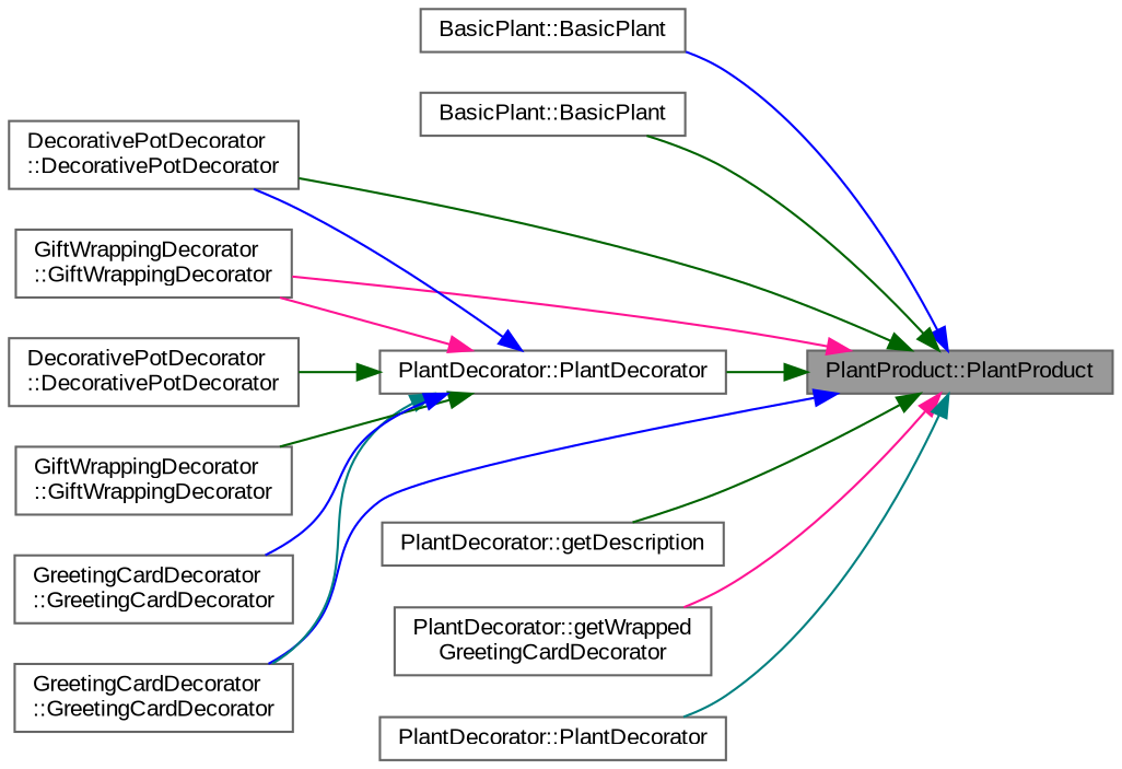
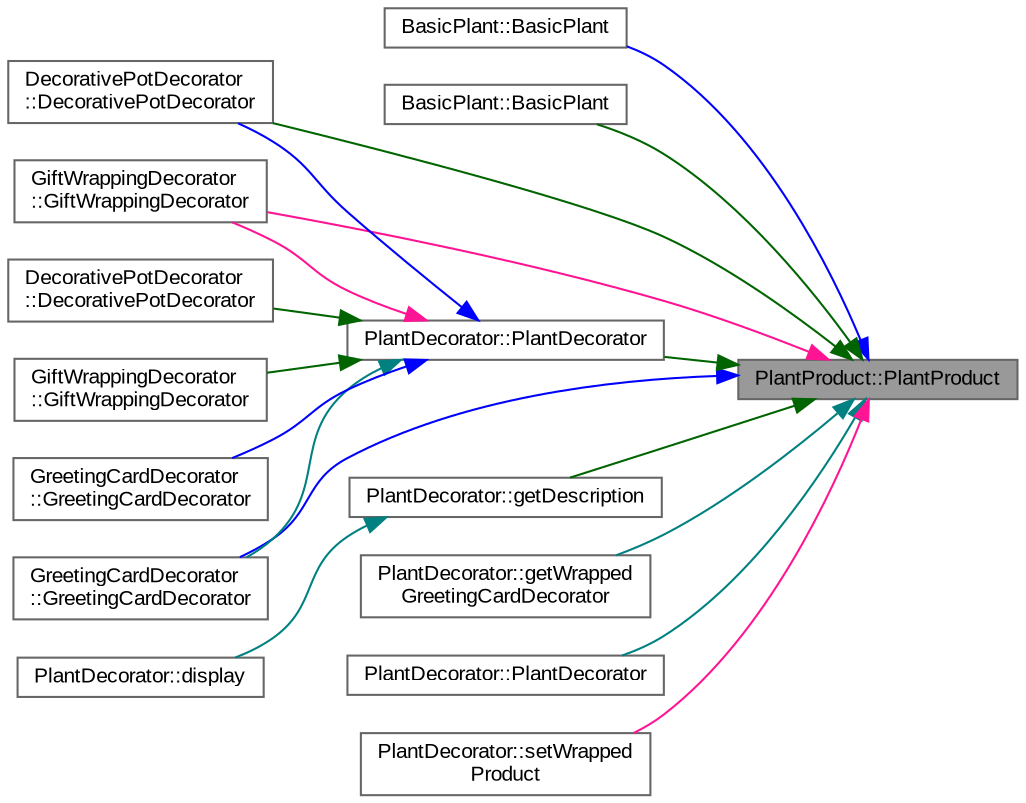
  digraph {
    fontname="Liberation Sans"
    rankdir=RL
    node [color=grey40 fillcolor=white fontname="Liberation Sans" fontsize=10 shape=box style=filled]
    edge [color=darkgreen dir=back fontname="Liberation Sans" fontsize=10 labelfontname=Helvetica labelfontsize=10 style=solid]
    n1 [color=gray40 fillcolor=grey60 fontcolor=black height=0.2 label="PlantProduct::PlantProduct" width=0.4]
    n2 [height=0.2 label="BasicPlant::BasicPlant" width=0.4]
    n3 [height=0.2 label="BasicPlant::BasicPlant" width=0.4]
    n4 [height=0.2 label="DecorativePotDecorator\l::DecorativePotDecorator" width=0.4]
    n5 [height=0.2 label="PlantDecorator::getDescription" width=0.4]
    n6 [height=0.2 label="PlantDecorator::getWrapped\lGreetingCardDecorator" width=0.4]
    n7 [height=0.2 label="GiftWrappingDecorator\l::GiftWrappingDecorator" width=0.4]
    n8 [height=0.2 label="GreetingCardDecorator\l::GreetingCardDecorator" width=0.4]
    n9 [height=0.2 label="PlantDecorator::PlantDecorator" width=0.4]
    n10 [height=0.2 label="PlantDecorator::PlantDecorator" width=0.4]
+   n11 [height=0.2 label="PlantDecorator::setWrapped\lProduct" width=0.4]
+   n12 [height=0.2 label="PlantDecorator::display" width=0.4]
    n13 [height=0.2 label="DecorativePotDecorator\l::DecorativePotDecorator" width=0.4]
    n14 [height=0.2 label="GiftWrappingDecorator\l::GiftWrappingDecorator" width=0.4]
    n15 [height=0.2 label="GreetingCardDecorator\l::GreetingCardDecorator" width=0.4]
    n1 -> n2 [color=blue]
    n1 -> n3
    n1 -> n4
    n1 -> n5
-   n1 -> n6 [color=deeppink]
+   n1 -> n6 [color=teal]
    n1 -> n7 [color=deeppink]
    n1 -> n8 [color=blue]
    n1 -> n9
    n1 -> n10 [color=teal]
+   n1 -> n11 [color=deeppink]
+   n5 -> n12 [color=teal]
    n9 -> n4 [color=blue]
    n9 -> n7 [color=deeppink]
    n9 -> n8 [color=teal]
    n9 -> n13
    n9 -> n14
    n9 -> n15 [color=blue]
  }
